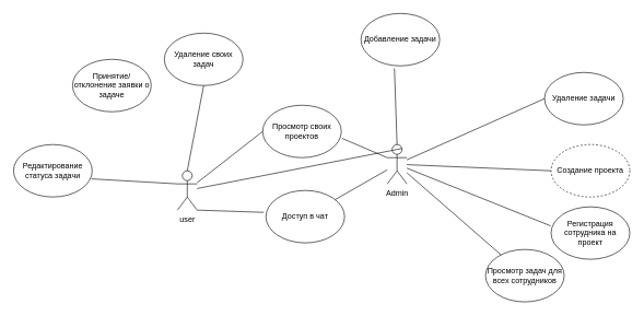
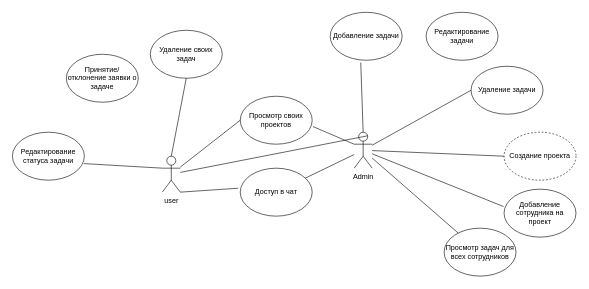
  <mxCell id="0" />
  <mxCell id="1" parent="0" />
  <mxCell id="2" value="Admin" style="shape=umlActor;verticalLabelPosition=bottom;verticalAlign=top;html=1;outlineConnect=0;" vertex="1" parent="1"><mxGeometry x="590" y="220" width="30" height="60" as="geometry" /></mxCell>
  <mxCell id="3" value="Добавление задачи" style="ellipse;whiteSpace=wrap;html=1;" vertex="1" parent="1"><mxGeometry x="550" y="20" width="120" height="80" as="geometry" /></mxCell>
  <mxCell id="4" value="Создание проекта" style="ellipse;whiteSpace=wrap;html=1;dashed=1;" vertex="1" parent="1"><mxGeometry x="840" y="220" width="120" height="80" as="geometry" /></mxCell>
- <mxCell id="5" value="Регистрация сотрудника на проект" style="ellipse;whiteSpace=wrap;html=1;" vertex="1" parent="1"><mxGeometry x="840" y="315" width="120" height="80" as="geometry" /></mxCell>
+ <mxCell id="5" value="Добавление сотрудника на проект" style="ellipse;whiteSpace=wrap;html=1;" vertex="1" parent="1"><mxGeometry x="840" y="315" width="120" height="80" as="geometry" /></mxCell>
  <mxCell id="6" value="Просмотр задач для всех сотрудников" style="ellipse;whiteSpace=wrap;html=1;" vertex="1" parent="1"><mxGeometry x="740" y="380" width="120" height="80" as="geometry" /></mxCell>
- <mxCell id="8" value="Удаление задачи" style="ellipse;whiteSpace=wrap;html=1;" vertex="1" parent="1"><mxGeometry x="830" y="110" width="120" height="80" as="geometry" /></mxCell>
+ <mxCell id="7" value="Редактирование задачи" style="ellipse;whiteSpace=wrap;html=1;" vertex="1" parent="1"><mxGeometry x="710" y="20" width="120" height="80" as="geometry" /></mxCell>
+ <mxCell id="8" value="Удаление задачи" style="ellipse;whiteSpace=wrap;html=1;" vertex="1" parent="1"><mxGeometry x="785" y="110" width="120" height="80" as="geometry" /></mxCell>
  <mxCell id="9" value="" style="endArrow=none;html=1;rounded=0;exitX=0.5;exitY=0;exitDx=0;exitDy=0;exitPerimeter=0;entryX=0.425;entryY=1.048;entryDx=0;entryDy=0;entryPerimeter=0;" edge="1" parent="1" source="2" target="3"><mxGeometry width="50" height="50" relative="1" as="geometry"><mxPoint x="640" y="200" as="sourcePoint" /><mxPoint x="690" y="150" as="targetPoint" /></mxGeometry></mxCell>
  <mxCell id="10" value="" style="endArrow=none;html=1;rounded=0;exitX=0.75;exitY=0.1;exitDx=0;exitDy=0;exitPerimeter=0;" edge="1" parent="1" source="2" target="15"><mxGeometry width="50" height="50" relative="1" as="geometry"><mxPoint x="575" y="230" as="sourcePoint" /><mxPoint x="611" y="114" as="targetPoint" /></mxGeometry></mxCell>
  <mxCell id="11" value="" style="endArrow=none;html=1;rounded=0;entryX=0;entryY=0.5;entryDx=0;entryDy=0;" edge="1" parent="1" source="2" target="8"><mxGeometry width="50" height="50" relative="1" as="geometry"><mxPoint x="585" y="240" as="sourcePoint" /><mxPoint x="743" y="107" as="targetPoint" /></mxGeometry></mxCell>
  <mxCell id="12" value="" style="endArrow=none;html=1;rounded=0;entryX=0;entryY=0.5;entryDx=0;entryDy=0;" edge="1" parent="1" source="2" target="4"><mxGeometry width="50" height="50" relative="1" as="geometry"><mxPoint x="595" y="250" as="sourcePoint" /><mxPoint x="840" y="160" as="targetPoint" /></mxGeometry></mxCell>
  <mxCell id="13" value="" style="endArrow=none;html=1;rounded=0;entryX=-0.006;entryY=0.363;entryDx=0;entryDy=0;entryPerimeter=0;" edge="1" parent="1" source="2" target="5"><mxGeometry width="50" height="50" relative="1" as="geometry"><mxPoint x="610" y="260" as="sourcePoint" /><mxPoint x="850" y="270" as="targetPoint" /></mxGeometry></mxCell>
  <mxCell id="14" value="" style="endArrow=none;html=1;rounded=0;" edge="1" parent="1" source="2" target="6"><mxGeometry width="50" height="50" relative="1" as="geometry"><mxPoint x="615" y="270" as="sourcePoint" /><mxPoint x="879" y="369" as="targetPoint" /></mxGeometry></mxCell>
  <mxCell id="15" value="user" style="shape=umlActor;verticalLabelPosition=bottom;verticalAlign=top;html=1;outlineConnect=0;" vertex="1" parent="1"><mxGeometry x="270" y="260" width="30" height="60" as="geometry" /></mxCell>
  <mxCell id="16" value="Редактирование статуса задачи" style="ellipse;whiteSpace=wrap;html=1;" vertex="1" parent="1"><mxGeometry x="20" y="220" width="120" height="80" as="geometry" /></mxCell>
  <mxCell id="17" value="Принятие/отклонение заявки о задаче" style="ellipse;whiteSpace=wrap;html=1;" vertex="1" parent="1"><mxGeometry x="110" y="90" width="120" height="80" as="geometry" /></mxCell>
  <mxCell id="18" value="Удаление своих задач" style="ellipse;whiteSpace=wrap;html=1;" vertex="1" parent="1"><mxGeometry x="250" y="50" width="120" height="80" as="geometry" /></mxCell>
- <mxCell id="19" value="Доступ в чат" style="ellipse;whiteSpace=wrap;html=1;" vertex="1" parent="1"><mxGeometry x="405" y="290" width="120" height="80" as="geometry" /></mxCell>
+ <mxCell id="19" value="Доступ в чат" style="ellipse;whiteSpace=wrap;html=1;" vertex="1" parent="1"><mxGeometry x="400" y="280" width="120" height="80" as="geometry" /></mxCell>
  <mxCell id="20" value="" style="endArrow=none;html=1;rounded=0;" edge="1" parent="1" source="2" target="19"><mxGeometry width="50" height="50" relative="1" as="geometry"><mxPoint x="630" y="273" as="sourcePoint" /><mxPoint x="774" y="398" as="targetPoint" /></mxGeometry></mxCell>
  <mxCell id="21" value="" style="endArrow=none;html=1;rounded=0;exitX=1;exitY=1;exitDx=0;exitDy=0;exitPerimeter=0;entryX=-0.029;entryY=0.418;entryDx=0;entryDy=0;entryPerimeter=0;" edge="1" parent="1" source="15" target="19"><mxGeometry width="50" height="50" relative="1" as="geometry"><mxPoint x="486" y="310" as="sourcePoint" /><mxPoint x="489" y="430" as="targetPoint" /></mxGeometry></mxCell>
  <mxCell id="22" value="" style="endArrow=none;html=1;rounded=0;exitX=0.5;exitY=0;exitDx=0;exitDy=0;exitPerimeter=0;entryX=0.5;entryY=1;entryDx=0;entryDy=0;" edge="1" parent="1" source="15" target="18"><mxGeometry width="50" height="50" relative="1" as="geometry"><mxPoint x="312" y="256" as="sourcePoint" /><mxPoint x="308" y="140" as="targetPoint" /></mxGeometry></mxCell>
  <mxCell id="23" value="" style="endArrow=none;html=1;rounded=0;exitX=0;exitY=0.333;exitDx=0;exitDy=0;exitPerimeter=0;entryX=0.991;entryY=0.654;entryDx=0;entryDy=0;entryPerimeter=0;" edge="1" parent="1" source="15" target="16"><mxGeometry width="50" height="50" relative="1" as="geometry"><mxPoint x="278" y="291" as="sourcePoint" /><mxPoint x="210" y="182" as="targetPoint" /></mxGeometry></mxCell>
  <mxCell id="24" value="Просмотр своих проектов" style="ellipse;whiteSpace=wrap;html=1;" vertex="1" parent="1"><mxGeometry x="400" y="160" width="120" height="80" as="geometry" /></mxCell>
  <mxCell id="25" value="" style="endArrow=none;html=1;rounded=0;entryX=0;entryY=0.5;entryDx=0;entryDy=0;" edge="1" parent="1" source="15" target="24"><mxGeometry width="50" height="50" relative="1" as="geometry"><mxPoint x="310" y="330" as="sourcePoint" /><mxPoint x="427" y="463" as="targetPoint" /></mxGeometry></mxCell>
  <mxCell id="26" value="" style="endArrow=none;html=1;rounded=0;entryX=1.01;entryY=0.632;entryDx=0;entryDy=0;entryPerimeter=0;exitX=0;exitY=0.333;exitDx=0;exitDy=0;exitPerimeter=0;" edge="1" parent="1" source="2" target="24"><mxGeometry width="50" height="50" relative="1" as="geometry"><mxPoint x="600" y="273" as="sourcePoint" /><mxPoint x="497" y="359" as="targetPoint" /></mxGeometry></mxCell>
